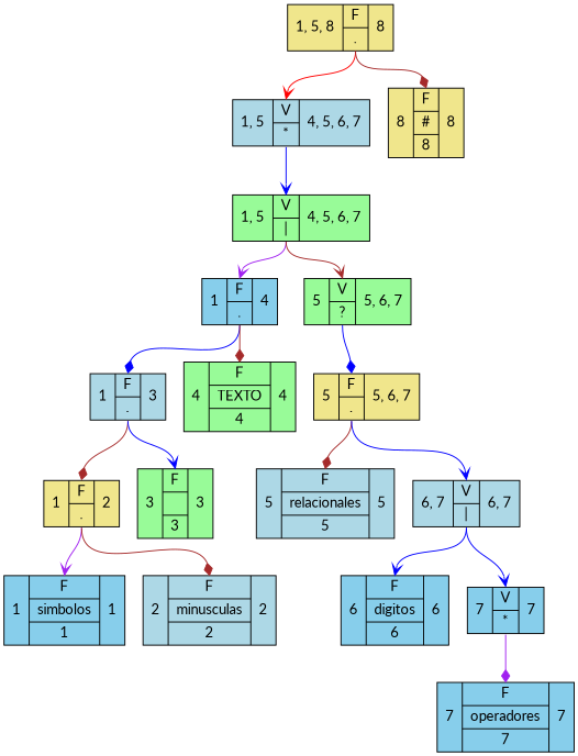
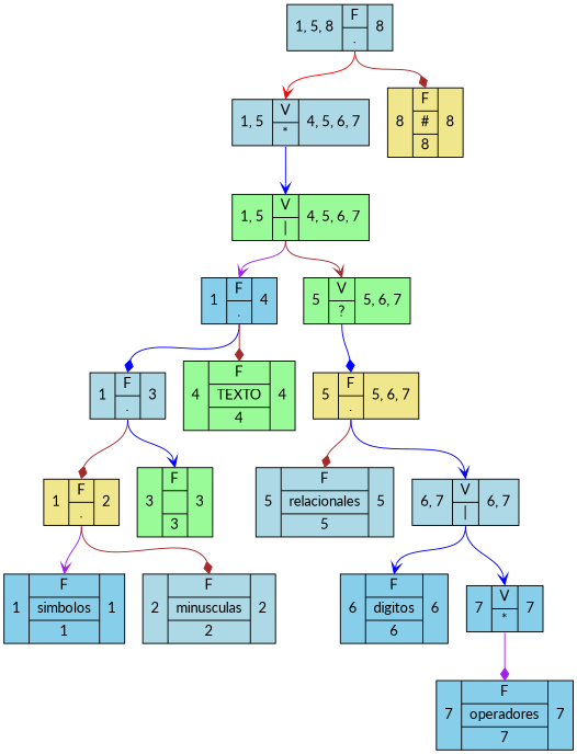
  digraph {
    fontname=Lato
    node [shape=record style=filled fillcolor=lightblue fontname=Lato]
    edge [headport=lH tailport=lL color=blue arrowhead=vee fontname=Lato]
-   n1 [label="1, 5, 8 | {<lH>F|{<lL>.}} | 8" fillcolor=khaki]
+   n1 [label="1, 5, 8 | {<lH>F|{<lL>.}} | 8"]
    n2 [label="1, 5 | {<lH>V|{<lL>*}} | 4, 5, 6, 7"]
    n3 [label="8 | {<lH>F|{#}|{<lL>8}} | 8" fillcolor=khaki]
    n4 [label="1, 5 | {<lH>V|{<lL>\|}} | 4, 5, 6, 7" fillcolor=palegreen]
    n5 [label="1 | {<lH>F|{<lL>.}} | 4" fillcolor=skyblue]
    n6 [label="5 | {<lH>V|{<lL>?}} | 5, 6, 7" fillcolor=palegreen]
    n7 [label="1 | {<lH>F|{<lL>.}} | 3"]
    n8 [label="4 | {<lH>F|{TEXTO}|{<lL>4}} | 4" fillcolor=palegreen]
    n9 [label="5 | {<lH>F|{<lL>.}} | 5, 6, 7" fillcolor=khaki]
    n10 [label="1 | {<lH>F|{<lL>.}} | 2" fillcolor=khaki]
    n11 [label="3 | {<lH>F|{ }|{<lL>3}} | 3" fillcolor=palegreen]
    n12 [label="1 | {<lH>F|{simbolos}|{<lL>1}} | 1" fillcolor=skyblue]
    n13 [label="2 | {<lH>F|{minusculas}|{<lL>2}} | 2"]
    n14 [label="5 | {<lH>F|{relacionales}|{<lL>5}} | 5"]
    n15 [label="6, 7 | {<lH>V|{<lL>\|}} | 6, 7"]
    n16 [label="6 | {<lH>F|{digitos}|{<lL>6}} | 6" fillcolor=skyblue]
    n17 [label="7 | {<lH>V|{<lL>*}} | 7" fillcolor=skyblue]
    n18 [label="7 | {<lH>F|{operadores}|{<lL>7}} | 7" fillcolor=skyblue]
    n1 -> n2 [color=red]
    n1 -> n3 [color=brown arrowhead=diamond]
    n2 -> n4
    n4 -> n5 [color=purple]
    n4 -> n6 [color=brown]
    n5 -> n7 [arrowhead=diamond]
    n5 -> n8 [color=brown arrowhead=diamond]
    n6 -> n9 [arrowhead=diamond]
    n7 -> n10 [color=brown arrowhead=diamond]
    n7 -> n11
    n9 -> n14 [color=brown arrowhead=diamond]
    n9 -> n15
    n10 -> n12 [color=purple]
    n10 -> n13 [color=brown arrowhead=diamond]
    n15 -> n16
    n15 -> n17
    n17 -> n18 [color=purple arrowhead=diamond]
  }
